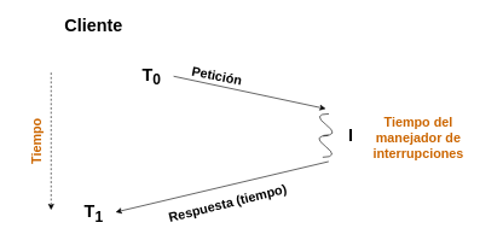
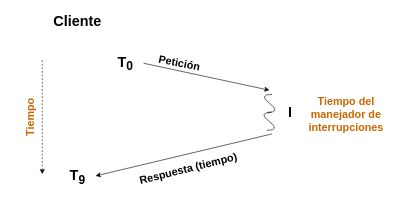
  <mxCell id="0" />
  <mxCell id="1" parent="0" />
  <mxCell id="2" value="Cliente" style="text;html=1;align=center;verticalAlign=middle;whiteSpace=wrap;rounded=0;fontSize=24;fontStyle=1" vertex="1" parent="1"><mxGeometry x="99" y="20" width="60" height="30" as="geometry" /></mxCell>
  <mxCell id="3" value="T&lt;sub&gt;0&lt;/sub&gt;" style="text;html=1;align=center;verticalAlign=middle;whiteSpace=wrap;rounded=0;fontSize=24;fontStyle=1" vertex="1" parent="1"><mxGeometry x="179" y="90" width="60" height="30" as="geometry" /></mxCell>
- <mxCell id="4" value="T&lt;sub&gt;1&lt;/sub&gt;" style="text;html=1;align=center;verticalAlign=middle;whiteSpace=wrap;rounded=0;fontSize=24;fontStyle=1" vertex="1" parent="1"><mxGeometry x="99" y="280" width="60" height="30" as="geometry" /></mxCell>
+ <mxCell id="4" value="T&lt;sub&gt;9&lt;/sub&gt;" style="text;html=1;align=center;verticalAlign=middle;whiteSpace=wrap;rounded=0;fontSize=24;fontStyle=1" vertex="1" parent="1"><mxGeometry x="99" y="280" width="60" height="30" as="geometry" /></mxCell>
  <mxCell id="5" value="" style="endArrow=classic;html=1;rounded=0;exitX=1;exitY=0.5;exitDx=0;exitDy=0;" edge="1" parent="1" source="3"><mxGeometry width="50" height="50" relative="1" as="geometry"><mxPoint x="329" y="240" as="sourcePoint" /><mxPoint x="449" y="150" as="targetPoint" /></mxGeometry></mxCell>
  <mxCell id="6" value="" style="group" vertex="1" connectable="0" parent="1"><mxGeometry x="429" y="157" width="40" height="60" as="geometry" /></mxCell>
  <mxCell id="7" value="" style="curved=1;endArrow=none;html=1;rounded=0;endFill=0;" edge="1" parent="6"><mxGeometry width="50" height="50" relative="1" as="geometry"><mxPoint x="16.471" y="30" as="sourcePoint" /><mxPoint x="24.314" as="targetPoint" /><Array as="points"><mxPoint x="40" y="30" /><mxPoint x="0.784" /></Array></mxGeometry></mxCell>
  <mxCell id="8" value="" style="curved=1;endArrow=none;html=1;rounded=0;endFill=0;" edge="1" parent="6"><mxGeometry width="50" height="50" relative="1" as="geometry"><mxPoint x="15.686" y="60" as="sourcePoint" /><mxPoint x="23.529" y="30" as="targetPoint" /><Array as="points"><mxPoint x="39.216" y="60" /><mxPoint y="30" /></Array></mxGeometry></mxCell>
  <mxCell id="9" value="" style="endArrow=classic;html=1;rounded=0;exitX=1;exitY=0.5;exitDx=0;exitDy=0;" edge="1" parent="1"><mxGeometry width="50" height="50" relative="1" as="geometry"><mxPoint x="453" y="223" as="sourcePoint" /><mxPoint x="159" y="293" as="targetPoint" /></mxGeometry></mxCell>
  <mxCell id="10" value="I" style="text;html=1;align=center;verticalAlign=middle;whiteSpace=wrap;rounded=0;fontSize=24;fontStyle=1" vertex="1" parent="1"><mxGeometry x="459" y="172" width="50" height="30" as="geometry" /></mxCell>
  <mxCell id="11" value="" style="endArrow=classic;html=1;rounded=0;dashed=1;" edge="1" parent="1"><mxGeometry width="50" height="50" relative="1" as="geometry"><mxPoint x="70" y="100" as="sourcePoint" /><mxPoint x="70" y="290" as="targetPoint" /></mxGeometry></mxCell>
  <mxCell id="12" value="Petición" style="text;html=1;align=center;verticalAlign=middle;whiteSpace=wrap;rounded=0;fontSize=18;fontStyle=1;rotation=11;" vertex="1" parent="1"><mxGeometry x="269" y="90" width="60" height="30" as="geometry" /></mxCell>
  <mxCell id="13" value="Respuesta (tiempo)" style="text;html=1;align=center;verticalAlign=middle;whiteSpace=wrap;rounded=0;fontSize=18;fontStyle=1;rotation=346;" vertex="1" parent="1"><mxGeometry x="229" y="266" width="170" height="30" as="geometry" /></mxCell>
  <mxCell id="14" value="Tiempo" style="text;html=1;align=center;verticalAlign=middle;whiteSpace=wrap;rounded=0;fontSize=18;fontStyle=1;rotation=-90;fontColor=#CC6600;" vertex="1" parent="1"><mxGeometry x="20" y="180.003" width="60" height="30" as="geometry" /></mxCell>
  <mxCell id="15" value="Tiempo del manejador de interrupciones" style="text;html=1;align=center;verticalAlign=middle;whiteSpace=wrap;rounded=0;fontSize=18;fontStyle=1;rotation=0;fontColor=#CC6600;" vertex="1" parent="1"><mxGeometry x="482" y="157" width="190" height="68" as="geometry" /></mxCell>
